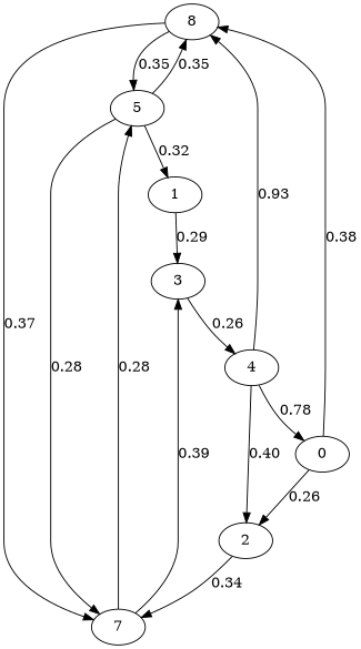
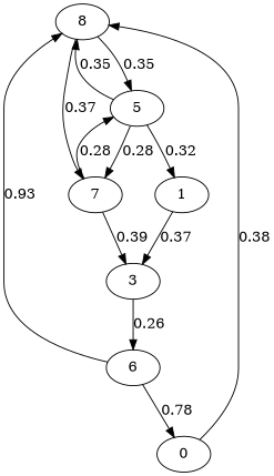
  digraph {
    n1 [label=8]
    5
    7
    1
    3
-   6 [label=4]
+   6
    0
-   2
    n1 -> 5 [label=0.35]
    n1 -> 7 [label=0.37]
    5 -> n1 [label=0.35]
    5 -> 7 [label=0.28]
    5 -> 1 [label=0.32]
    7 -> 5 [label=0.28]
    7 -> 3 [label=0.39]
-   1 -> 3 [label=0.29]
+   1 -> 3 [label=0.37]
    3 -> 6 [label=0.26]
    6 -> n1 [label=0.93]
    6 -> 0 [label=0.78]
-   6 -> 2 [label=0.40]
    0 -> n1 [label=0.38]
-   0 -> 2 [label=0.26]
-   2 -> 7 [label=0.34]
  }
